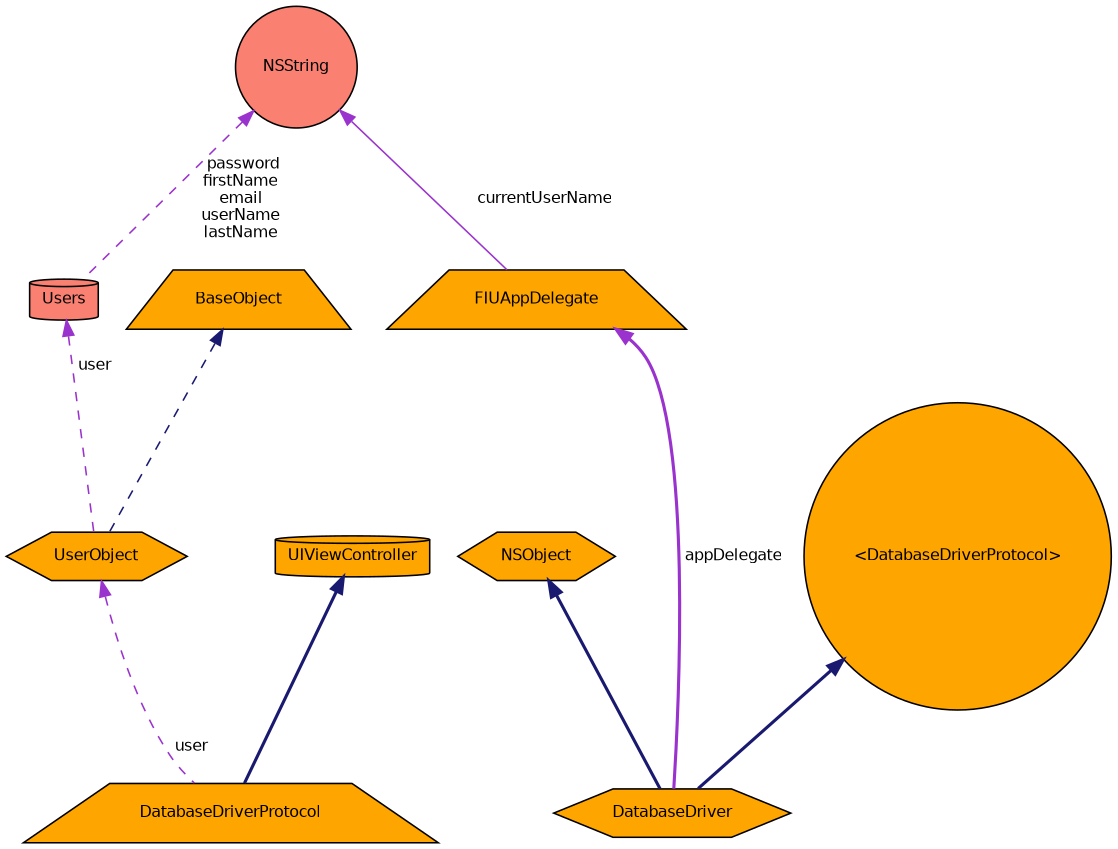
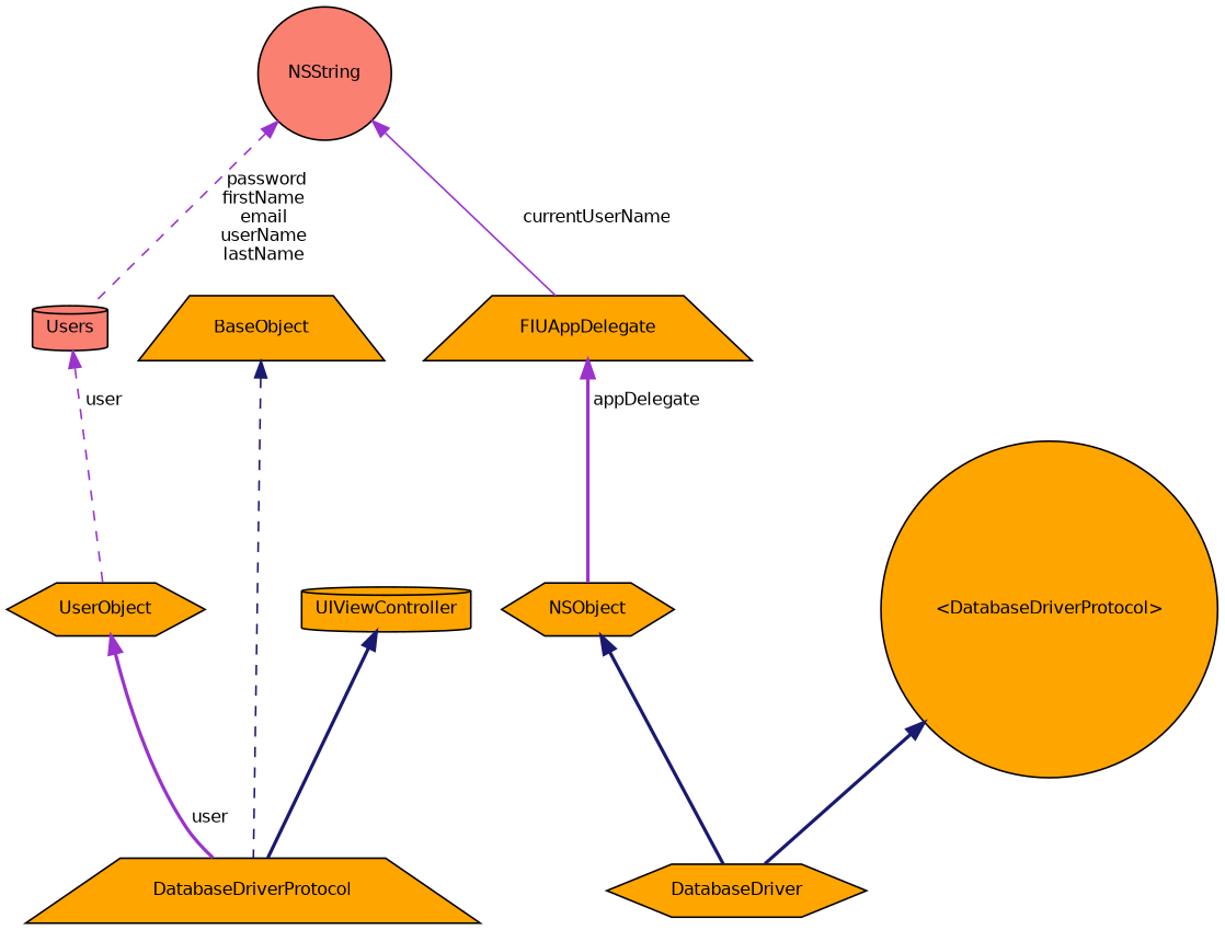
  digraph {
    fontname="DejaVu Sans"
    node [color=black fillcolor=orange fontname="DejaVu Sans" fontsize=10 shape=trapezium style=filled]
    edge [color=darkorchid3 dir=back fontname="DejaVu Sans" fontsize=10 labelfontname=Helvetica labelfontsize=10 style=bold]
    n1 [fontcolor=black height=0.2 label=DatabaseDriverProtocol width=0.4]
    n2 [height=0.2 label=UIViewController shape=cylinder width=0.4]
    n3 [height=0.2 label=UserObject shape=hexagon width=0.4]
    n4 [height=0.2 label=BaseObject width=0.4]
    n5 [height=0.2 label=DatabaseDriver shape=hexagon width=0.4]
    n6 [height=0.2 label=NSObject shape=hexagon width=0.4]
    n7 [height=0.2 label="\<DatabaseDriverProtocol\>" shape=circle width=0.4]
    n8 [height=0.2 label=FIUAppDelegate width=0.4]
    n9 [fillcolor=salmon height=0.2 label=NSString shape=circle width=0.4]
    n10 [fillcolor=salmon height=0.2 label=Users shape=cylinder width=0.4]
    n2 -> n1 [color=midnightblue]
-   n3 -> n1 [label=" user" style=dashed]
-   n4 -> n3 [color=midnightblue style=dashed]
+   n3 -> n1 [label=" user"]
+   n4 -> n1 [color=midnightblue style=dashed]
    n6 -> n5 [color=midnightblue]
    n7 -> n5 [color=midnightblue]
-   n8 -> n5 [label=" appDelegate"]
+   n8 -> n6 [label=" appDelegate"]
    n9 -> n8 [label=" currentUserName" style=solid]
    n9 -> n10 [label=" password\nfirstName\nemail\nuserName\nlastName" style=dashed]
    n10 -> n3 [label=" user" style=dashed]
  }
